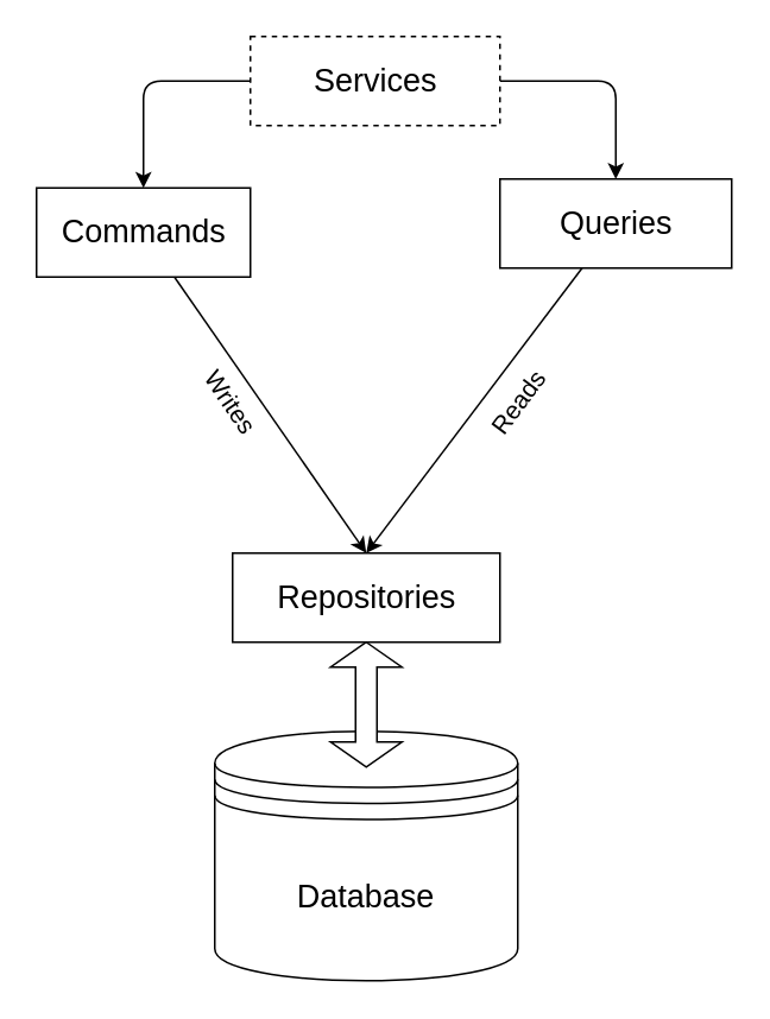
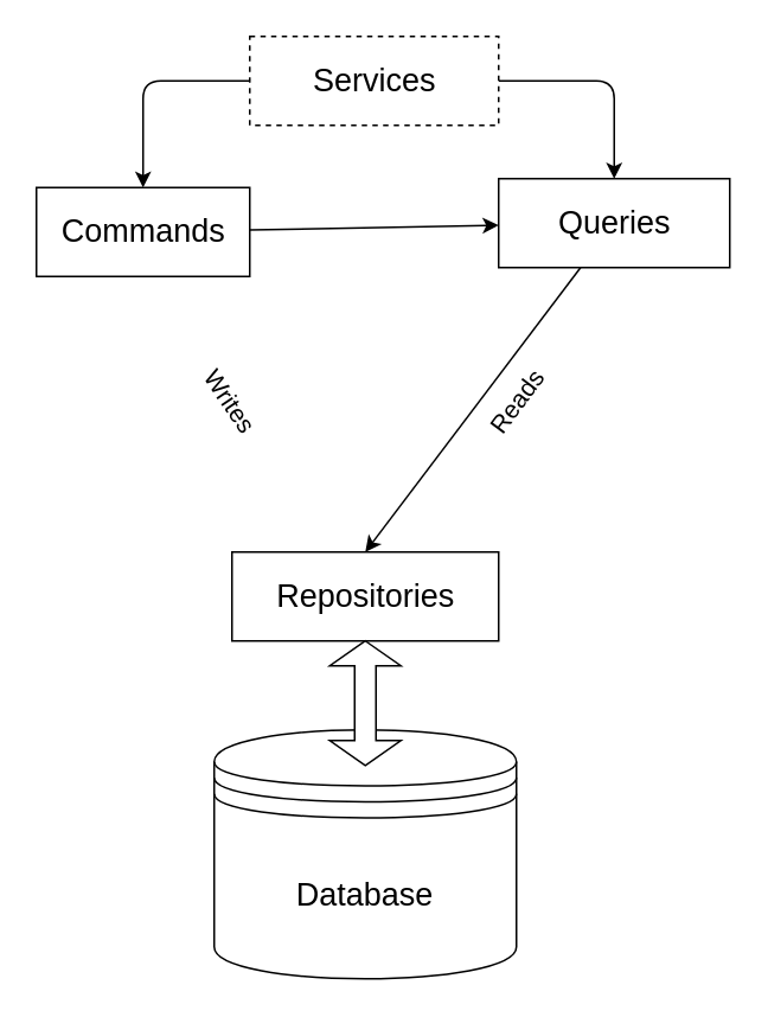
  <mxCell id="0" />
  <mxCell id="1" parent="0" />
  <mxCell id="2" style="edgeStyle=none;html=1;entryX=0.5;entryY=0;entryDx=0;entryDy=0;fontSize=18;exitX=0;exitY=0.5;exitDx=0;exitDy=0;" edge="1" parent="1" source="4" target="5"><mxGeometry relative="1" as="geometry"><Array as="points"><mxPoint x="80" y="45" /></Array></mxGeometry></mxCell>
  <mxCell id="3" style="edgeStyle=none;html=1;entryX=0.5;entryY=0;entryDx=0;entryDy=0;fontSize=18;exitX=1;exitY=0.5;exitDx=0;exitDy=0;" edge="1" parent="1" source="4" target="6"><mxGeometry relative="1" as="geometry"><Array as="points"><mxPoint x="345" y="45" /></Array></mxGeometry></mxCell>
  <mxCell id="4" value="Services" style="html=1;fontSize=18;dashed=1;" vertex="1" parent="1"><mxGeometry x="140" y="20" width="140" height="50" as="geometry" /></mxCell>
  <mxCell id="5" value="Commands" style="html=1;fontSize=18;" vertex="1" parent="1"><mxGeometry x="20" y="105" width="120" height="50" as="geometry" /></mxCell>
  <mxCell id="6" value="Queries" style="html=1;fontSize=18;" vertex="1" parent="1"><mxGeometry x="280" y="100" width="130" height="50" as="geometry" /></mxCell>
  <mxCell id="7" value="Repositories" style="html=1;fontSize=18;" vertex="1" parent="1"><mxGeometry x="130" y="310" width="150" height="50" as="geometry" /></mxCell>
  <mxCell id="8" value="Database" style="shape=datastore;whiteSpace=wrap;html=1;fontSize=18;" vertex="1" parent="1"><mxGeometry x="120" y="410" width="170" height="140" as="geometry" /></mxCell>
  <mxCell id="9" value="" style="shape=doubleArrow;direction=south;whiteSpace=wrap;html=1;fontSize=18;" vertex="1" parent="1"><mxGeometry x="185" y="360" width="40" height="70" as="geometry" /></mxCell>
- <mxCell id="10" style="edgeStyle=none;html=1;entryX=0.5;entryY=0;entryDx=0;entryDy=0;fontSize=18;" edge="1" parent="1" source="5" target="7"><mxGeometry relative="1" as="geometry" /></mxCell>
+ <mxCell id="10" style="edgeStyle=none;html=1;fontSize=18;" edge="1" parent="1" source="5" target="6"><mxGeometry relative="1" as="geometry" /></mxCell>
  <mxCell id="11" style="edgeStyle=none;html=1;entryX=0.5;entryY=0;entryDx=0;entryDy=0;fontSize=18;" edge="1" parent="1" source="6" target="7"><mxGeometry relative="1" as="geometry" /></mxCell>
  <mxCell id="12" value="&lt;font style=&quot;font-size: 14px;&quot;&gt;Writes&lt;/font&gt;" style="text;html=1;strokeColor=none;fillColor=none;align=center;verticalAlign=middle;whiteSpace=wrap;rounded=0;fontSize=18;rotation=56;" vertex="1" parent="1"><mxGeometry x="100" y="210" width="60" height="30" as="geometry" /></mxCell>
  <mxCell id="13" value="&lt;font style=&quot;font-size: 14px;&quot;&gt;Reads&lt;/font&gt;" style="text;html=1;strokeColor=none;fillColor=none;align=center;verticalAlign=middle;whiteSpace=wrap;rounded=0;fontSize=18;rotation=-53.2;" vertex="1" parent="1"><mxGeometry x="260" y="210" width="60" height="30" as="geometry" /></mxCell>
